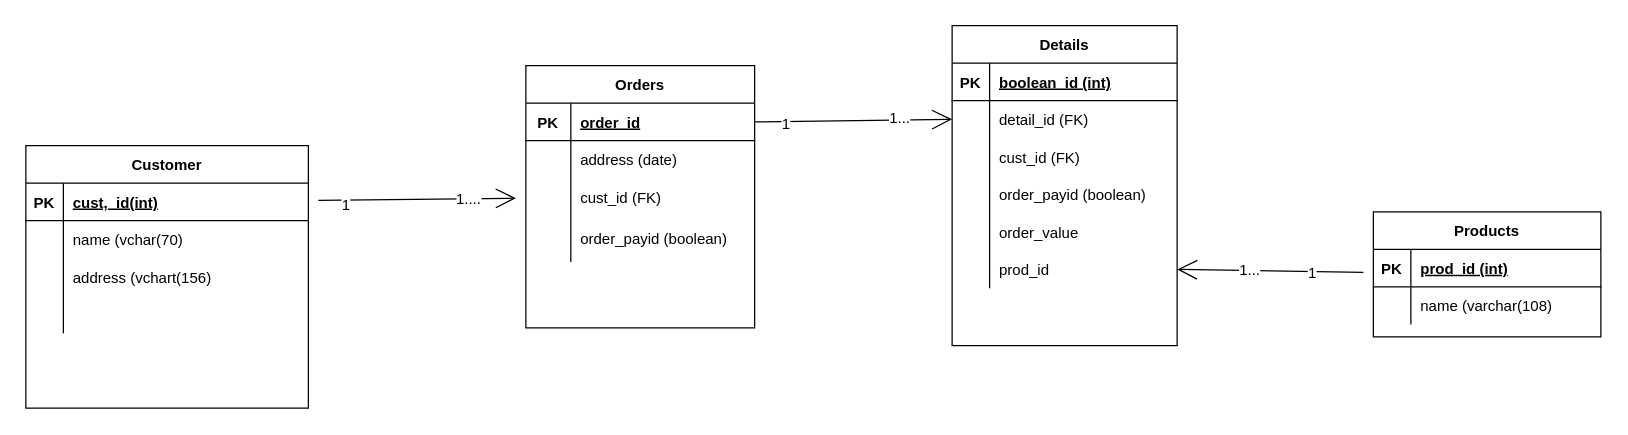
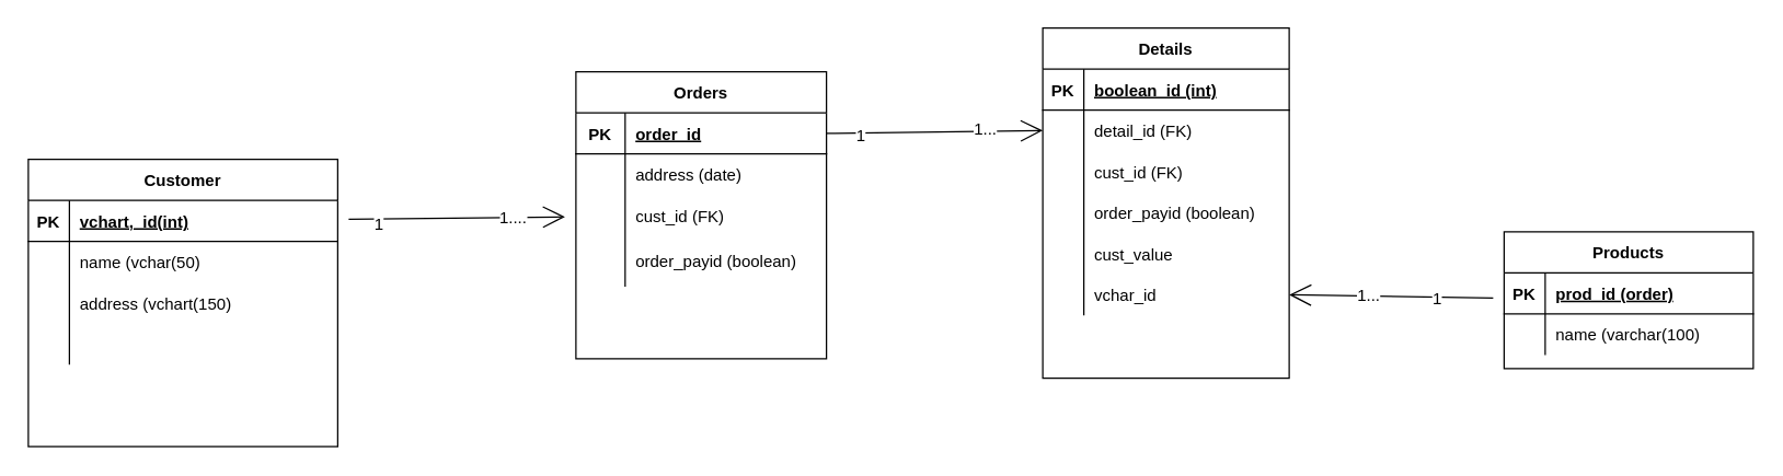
  <mxCell id="0" />
  <mxCell id="1" parent="0" />
  <mxCell id="2" value="Customer" style="shape=table;startSize=30;container=1;collapsible=1;childLayout=tableLayout;fixedRows=1;rowLines=0;fontStyle=1;align=center;resizeLast=1;rounded=0;sketch=0;hachureGap=4;" vertex="1" parent="1"><mxGeometry x="20" y="116" width="226" height="210" as="geometry" /></mxCell>
  <mxCell id="3" value="" style="shape=tableRow;horizontal=0;startSize=0;swimlaneHead=0;swimlaneBody=0;fillColor=none;collapsible=0;dropTarget=0;points=[[0,0.5],[1,0.5]];portConstraint=eastwest;top=0;left=0;right=0;bottom=1;rounded=0;sketch=0;hachureGap=4;" vertex="1" parent="2"><mxGeometry y="30" width="226" height="30" as="geometry" /></mxCell>
  <mxCell id="4" value="PK" style="shape=partialRectangle;connectable=0;fillColor=none;top=0;left=0;bottom=0;right=0;fontStyle=1;overflow=hidden;rounded=0;sketch=0;hachureGap=4;" vertex="1" parent="3"><mxGeometry width="30" height="30" as="geometry"><mxRectangle width="30" height="30" as="alternateBounds" /></mxGeometry></mxCell>
- <mxCell id="5" value="cust,_id(int)" style="shape=partialRectangle;connectable=0;fillColor=none;top=0;left=0;bottom=0;right=0;align=left;spacingLeft=6;fontStyle=5;overflow=hidden;rounded=0;sketch=0;hachureGap=4;" vertex="1" parent="3"><mxGeometry x="30" width="196" height="30" as="geometry"><mxRectangle width="196" height="30" as="alternateBounds" /></mxGeometry></mxCell>
+ <mxCell id="5" value="vchart,_id(int)" style="shape=partialRectangle;connectable=0;fillColor=none;top=0;left=0;bottom=0;right=0;align=left;spacingLeft=6;fontStyle=5;overflow=hidden;rounded=0;sketch=0;hachureGap=4;" vertex="1" parent="3"><mxGeometry x="30" width="196" height="30" as="geometry"><mxRectangle width="196" height="30" as="alternateBounds" /></mxGeometry></mxCell>
  <mxCell id="6" value="" style="shape=tableRow;horizontal=0;startSize=0;swimlaneHead=0;swimlaneBody=0;fillColor=none;collapsible=0;dropTarget=0;points=[[0,0.5],[1,0.5]];portConstraint=eastwest;top=0;left=0;right=0;bottom=0;rounded=0;sketch=0;hachureGap=4;" vertex="1" parent="2"><mxGeometry y="60" width="226" height="30" as="geometry" /></mxCell>
  <mxCell id="7" value="" style="shape=partialRectangle;connectable=0;fillColor=none;top=0;left=0;bottom=0;right=0;editable=1;overflow=hidden;rounded=0;sketch=0;hachureGap=4;" vertex="1" parent="6"><mxGeometry width="30" height="30" as="geometry"><mxRectangle width="30" height="30" as="alternateBounds" /></mxGeometry></mxCell>
- <mxCell id="8" value="name (vchar(70)" style="shape=partialRectangle;connectable=0;fillColor=none;top=0;left=0;bottom=0;right=0;align=left;spacingLeft=6;overflow=hidden;rounded=0;sketch=0;hachureGap=4;" vertex="1" parent="6"><mxGeometry x="30" width="196" height="30" as="geometry"><mxRectangle width="196" height="30" as="alternateBounds" /></mxGeometry></mxCell>
+ <mxCell id="8" value="name (vchar(50)" style="shape=partialRectangle;connectable=0;fillColor=none;top=0;left=0;bottom=0;right=0;align=left;spacingLeft=6;overflow=hidden;rounded=0;sketch=0;hachureGap=4;" vertex="1" parent="6"><mxGeometry x="30" width="196" height="30" as="geometry"><mxRectangle width="196" height="30" as="alternateBounds" /></mxGeometry></mxCell>
  <mxCell id="9" value="" style="shape=tableRow;horizontal=0;startSize=0;swimlaneHead=0;swimlaneBody=0;fillColor=none;collapsible=0;dropTarget=0;points=[[0,0.5],[1,0.5]];portConstraint=eastwest;top=0;left=0;right=0;bottom=0;rounded=0;sketch=0;hachureGap=4;" vertex="1" parent="2"><mxGeometry y="90" width="226" height="30" as="geometry" /></mxCell>
  <mxCell id="10" value="" style="shape=partialRectangle;connectable=0;fillColor=none;top=0;left=0;bottom=0;right=0;editable=1;overflow=hidden;rounded=0;sketch=0;hachureGap=4;" vertex="1" parent="9"><mxGeometry width="30" height="30" as="geometry"><mxRectangle width="30" height="30" as="alternateBounds" /></mxGeometry></mxCell>
- <mxCell id="11" value="address (vchart(156)" style="shape=partialRectangle;connectable=0;fillColor=none;top=0;left=0;bottom=0;right=0;align=left;spacingLeft=6;overflow=hidden;rounded=0;sketch=0;hachureGap=4;" vertex="1" parent="9"><mxGeometry x="30" width="196" height="30" as="geometry"><mxRectangle width="196" height="30" as="alternateBounds" /></mxGeometry></mxCell>
+ <mxCell id="11" value="address (vchart(150)" style="shape=partialRectangle;connectable=0;fillColor=none;top=0;left=0;bottom=0;right=0;align=left;spacingLeft=6;overflow=hidden;rounded=0;sketch=0;hachureGap=4;" vertex="1" parent="9"><mxGeometry x="30" width="196" height="30" as="geometry"><mxRectangle width="196" height="30" as="alternateBounds" /></mxGeometry></mxCell>
  <mxCell id="12" value="" style="shape=tableRow;horizontal=0;startSize=0;swimlaneHead=0;swimlaneBody=0;fillColor=none;collapsible=0;dropTarget=0;points=[[0,0.5],[1,0.5]];portConstraint=eastwest;top=0;left=0;right=0;bottom=0;rounded=0;sketch=0;hachureGap=4;" vertex="1" parent="2"><mxGeometry y="120" width="226" height="30" as="geometry" /></mxCell>
  <mxCell id="13" value="" style="shape=partialRectangle;connectable=0;fillColor=none;top=0;left=0;bottom=0;right=0;editable=1;overflow=hidden;rounded=0;sketch=0;hachureGap=4;" vertex="1" parent="12"><mxGeometry width="30" height="30" as="geometry"><mxRectangle width="30" height="30" as="alternateBounds" /></mxGeometry></mxCell>
  <mxCell id="14" value="" style="shape=partialRectangle;connectable=0;fillColor=none;top=0;left=0;bottom=0;right=0;align=left;spacingLeft=6;overflow=hidden;rounded=0;sketch=0;hachureGap=4;" vertex="1" parent="12"><mxGeometry x="30" width="196" height="30" as="geometry"><mxRectangle width="196" height="30" as="alternateBounds" /></mxGeometry></mxCell>
  <mxCell id="15" value="Orders" style="shape=table;startSize=30;container=1;collapsible=1;childLayout=tableLayout;fixedRows=1;rowLines=0;fontStyle=1;align=center;resizeLast=1;rounded=0;sketch=0;hachureGap=4;" vertex="1" parent="1"><mxGeometry x="420" y="52" width="183" height="209.85" as="geometry" /></mxCell>
  <mxCell id="16" value="" style="shape=tableRow;horizontal=0;startSize=0;swimlaneHead=0;swimlaneBody=0;fillColor=none;collapsible=0;dropTarget=0;points=[[0,0.5],[1,0.5]];portConstraint=eastwest;top=0;left=0;right=0;bottom=1;rounded=0;sketch=0;hachureGap=4;" vertex="1" parent="15"><mxGeometry y="30" width="183" height="30" as="geometry" /></mxCell>
  <mxCell id="17" value="PK" style="shape=partialRectangle;connectable=0;fillColor=none;top=0;left=0;bottom=0;right=0;fontStyle=1;overflow=hidden;rounded=0;sketch=0;hachureGap=4;" vertex="1" parent="16"><mxGeometry width="35.95" height="30" as="geometry"><mxRectangle width="35.95" height="30" as="alternateBounds" /></mxGeometry></mxCell>
  <mxCell id="18" value="order_id" style="shape=partialRectangle;connectable=0;fillColor=none;top=0;left=0;bottom=0;right=0;align=left;spacingLeft=6;fontStyle=5;overflow=hidden;rounded=0;sketch=0;hachureGap=4;" vertex="1" parent="16"><mxGeometry x="35.95" width="147.05" height="30" as="geometry"><mxRectangle width="147.05" height="30" as="alternateBounds" /></mxGeometry></mxCell>
  <mxCell id="19" value="" style="shape=tableRow;horizontal=0;startSize=0;swimlaneHead=0;swimlaneBody=0;fillColor=none;collapsible=0;dropTarget=0;points=[[0,0.5],[1,0.5]];portConstraint=eastwest;top=0;left=0;right=0;bottom=0;rounded=0;sketch=0;hachureGap=4;" vertex="1" parent="15"><mxGeometry y="60" width="183" height="30" as="geometry" /></mxCell>
  <mxCell id="20" value="" style="shape=partialRectangle;connectable=0;fillColor=none;top=0;left=0;bottom=0;right=0;editable=1;overflow=hidden;rounded=0;sketch=0;hachureGap=4;" vertex="1" parent="19"><mxGeometry width="35.95" height="30" as="geometry"><mxRectangle width="35.95" height="30" as="alternateBounds" /></mxGeometry></mxCell>
  <mxCell id="21" value="address (date)" style="shape=partialRectangle;connectable=0;fillColor=none;top=0;left=0;bottom=0;right=0;align=left;spacingLeft=6;overflow=hidden;rounded=0;sketch=0;hachureGap=4;" vertex="1" parent="19"><mxGeometry x="35.95" width="147.05" height="30" as="geometry"><mxRectangle width="147.05" height="30" as="alternateBounds" /></mxGeometry></mxCell>
  <mxCell id="22" value="" style="shape=tableRow;horizontal=0;startSize=0;swimlaneHead=0;swimlaneBody=0;fillColor=none;collapsible=0;dropTarget=0;points=[[0,0.5],[1,0.5]];portConstraint=eastwest;top=0;left=0;right=0;bottom=0;rounded=0;sketch=0;hachureGap=4;" vertex="1" parent="15"><mxGeometry y="90" width="183" height="30" as="geometry" /></mxCell>
  <mxCell id="23" value="" style="shape=partialRectangle;connectable=0;fillColor=none;top=0;left=0;bottom=0;right=0;editable=1;overflow=hidden;rounded=0;sketch=0;hachureGap=4;" vertex="1" parent="22"><mxGeometry width="35.95" height="30" as="geometry"><mxRectangle width="35.95" height="30" as="alternateBounds" /></mxGeometry></mxCell>
  <mxCell id="24" value="cust_id (FK)" style="shape=partialRectangle;connectable=0;fillColor=none;top=0;left=0;bottom=0;right=0;align=left;spacingLeft=6;overflow=hidden;rounded=0;sketch=0;hachureGap=4;" vertex="1" parent="22"><mxGeometry x="35.95" width="147.05" height="30" as="geometry"><mxRectangle width="147.05" height="30" as="alternateBounds" /></mxGeometry></mxCell>
  <mxCell id="25" value="" style="shape=tableRow;horizontal=0;startSize=0;swimlaneHead=0;swimlaneBody=0;fillColor=none;collapsible=0;dropTarget=0;points=[[0,0.5],[1,0.5]];portConstraint=eastwest;top=0;left=0;right=0;bottom=0;rounded=0;sketch=0;hachureGap=4;" vertex="1" parent="15"><mxGeometry y="120" width="183" height="37" as="geometry" /></mxCell>
  <mxCell id="26" value="" style="shape=partialRectangle;connectable=0;fillColor=none;top=0;left=0;bottom=0;right=0;editable=1;overflow=hidden;rounded=0;sketch=0;hachureGap=4;" vertex="1" parent="25"><mxGeometry width="35.95" height="37" as="geometry"><mxRectangle width="35.95" height="37" as="alternateBounds" /></mxGeometry></mxCell>
  <mxCell id="27" value="order_payid (boolean)" style="shape=partialRectangle;connectable=0;fillColor=none;top=0;left=0;bottom=0;right=0;align=left;spacingLeft=6;overflow=hidden;rounded=0;sketch=0;hachureGap=4;" vertex="1" parent="25"><mxGeometry x="35.95" width="147.05" height="37" as="geometry"><mxRectangle width="147.05" height="37" as="alternateBounds" /></mxGeometry></mxCell>
  <mxCell id="28" style="edgeStyle=none;curved=1;rounded=1;sketch=0;orthogonalLoop=1;jettySize=auto;html=1;fontFamily=Helvetica;fontSize=12;fontColor=default;endArrow=open;startSize=30;endSize=14;sourcePerimeterSpacing=8;targetPerimeterSpacing=8;" edge="1" parent="1" source="3" target="22"><mxGeometry relative="1" as="geometry"><mxPoint x="591" y="-52" as="targetPoint" /></mxGeometry></mxCell>
  <mxCell id="29" value="1...." style="edgeLabel;html=1;align=center;verticalAlign=middle;resizable=0;points=[];fontSize=12;fontFamily=Helvetica;fontColor=default;" vertex="1" connectable="0" parent="28"><mxGeometry x="0.514" relative="1" as="geometry"><mxPoint as="offset" /></mxGeometry></mxCell>
  <mxCell id="30" value="1" style="edgeLabel;html=1;align=center;verticalAlign=middle;resizable=0;points=[];fontSize=12;fontFamily=Helvetica;fontColor=default;" vertex="1" connectable="0" parent="28"><mxGeometry x="-0.74" y="-4" relative="1" as="geometry"><mxPoint as="offset" /></mxGeometry></mxCell>
  <mxCell id="31" value="Details" style="shape=table;startSize=30;container=1;collapsible=1;childLayout=tableLayout;fixedRows=1;rowLines=0;fontStyle=1;align=center;resizeLast=1;rounded=0;sketch=0;hachureGap=4;fontFamily=Helvetica;fontSize=12;fontColor=default;strokeColor=default;fillColor=default;" vertex="1" parent="1"><mxGeometry x="761" y="20" width="180" height="256" as="geometry" /></mxCell>
  <mxCell id="32" value="" style="shape=tableRow;horizontal=0;startSize=0;swimlaneHead=0;swimlaneBody=0;fillColor=none;collapsible=0;dropTarget=0;points=[[0,0.5],[1,0.5]];portConstraint=eastwest;top=0;left=0;right=0;bottom=1;rounded=0;sketch=0;hachureGap=4;fontFamily=Helvetica;fontSize=12;fontColor=default;strokeColor=default;" vertex="1" parent="31"><mxGeometry y="30" width="180" height="30" as="geometry" /></mxCell>
  <mxCell id="33" value="PK" style="shape=partialRectangle;connectable=0;fillColor=none;top=0;left=0;bottom=0;right=0;fontStyle=1;overflow=hidden;rounded=0;sketch=0;hachureGap=4;fontFamily=Helvetica;fontSize=12;fontColor=default;startSize=30;strokeColor=default;" vertex="1" parent="32"><mxGeometry width="30" height="30" as="geometry"><mxRectangle width="30" height="30" as="alternateBounds" /></mxGeometry></mxCell>
  <mxCell id="34" value="boolean_id (int)" style="shape=partialRectangle;connectable=0;fillColor=none;top=0;left=0;bottom=0;right=0;align=left;spacingLeft=6;fontStyle=5;overflow=hidden;rounded=0;sketch=0;hachureGap=4;fontFamily=Helvetica;fontSize=12;fontColor=default;startSize=30;strokeColor=default;" vertex="1" parent="32"><mxGeometry x="30" width="150" height="30" as="geometry"><mxRectangle width="150" height="30" as="alternateBounds" /></mxGeometry></mxCell>
  <mxCell id="35" value="" style="shape=tableRow;horizontal=0;startSize=0;swimlaneHead=0;swimlaneBody=0;fillColor=none;collapsible=0;dropTarget=0;points=[[0,0.5],[1,0.5]];portConstraint=eastwest;top=0;left=0;right=0;bottom=0;rounded=0;sketch=0;hachureGap=4;fontFamily=Helvetica;fontSize=12;fontColor=default;strokeColor=default;" vertex="1" parent="31"><mxGeometry y="60" width="180" height="30" as="geometry" /></mxCell>
  <mxCell id="36" value="" style="shape=partialRectangle;connectable=0;fillColor=none;top=0;left=0;bottom=0;right=0;editable=1;overflow=hidden;rounded=0;sketch=0;hachureGap=4;fontFamily=Helvetica;fontSize=12;fontColor=default;startSize=30;strokeColor=default;" vertex="1" parent="35"><mxGeometry width="30" height="30" as="geometry"><mxRectangle width="30" height="30" as="alternateBounds" /></mxGeometry></mxCell>
  <mxCell id="37" value="detail_id (FK)" style="shape=partialRectangle;connectable=0;fillColor=none;top=0;left=0;bottom=0;right=0;align=left;spacingLeft=6;overflow=hidden;rounded=0;sketch=0;hachureGap=4;fontFamily=Helvetica;fontSize=12;fontColor=default;startSize=30;strokeColor=default;" vertex="1" parent="35"><mxGeometry x="30" width="150" height="30" as="geometry"><mxRectangle width="150" height="30" as="alternateBounds" /></mxGeometry></mxCell>
  <mxCell id="38" value="" style="shape=tableRow;horizontal=0;startSize=0;swimlaneHead=0;swimlaneBody=0;fillColor=none;collapsible=0;dropTarget=0;points=[[0,0.5],[1,0.5]];portConstraint=eastwest;top=0;left=0;right=0;bottom=0;rounded=0;sketch=0;hachureGap=4;fontFamily=Helvetica;fontSize=12;fontColor=default;strokeColor=default;" vertex="1" parent="31"><mxGeometry y="90" width="180" height="30" as="geometry" /></mxCell>
  <mxCell id="39" value="" style="shape=partialRectangle;connectable=0;fillColor=none;top=0;left=0;bottom=0;right=0;editable=1;overflow=hidden;rounded=0;sketch=0;hachureGap=4;fontFamily=Helvetica;fontSize=12;fontColor=default;startSize=30;strokeColor=default;" vertex="1" parent="38"><mxGeometry width="30" height="30" as="geometry"><mxRectangle width="30" height="30" as="alternateBounds" /></mxGeometry></mxCell>
  <mxCell id="40" value="cust_id (FK)" style="shape=partialRectangle;connectable=0;fillColor=none;top=0;left=0;bottom=0;right=0;align=left;spacingLeft=6;overflow=hidden;rounded=0;sketch=0;hachureGap=4;fontFamily=Helvetica;fontSize=12;fontColor=default;startSize=30;strokeColor=default;" vertex="1" parent="38"><mxGeometry x="30" width="150" height="30" as="geometry"><mxRectangle width="150" height="30" as="alternateBounds" /></mxGeometry></mxCell>
  <mxCell id="41" value="" style="shape=tableRow;horizontal=0;startSize=0;swimlaneHead=0;swimlaneBody=0;fillColor=none;collapsible=0;dropTarget=0;points=[[0,0.5],[1,0.5]];portConstraint=eastwest;top=0;left=0;right=0;bottom=0;rounded=0;sketch=0;hachureGap=4;fontFamily=Helvetica;fontSize=12;fontColor=default;strokeColor=default;" vertex="1" parent="31"><mxGeometry y="120" width="180" height="30" as="geometry" /></mxCell>
  <mxCell id="42" value="" style="shape=partialRectangle;connectable=0;fillColor=none;top=0;left=0;bottom=0;right=0;editable=1;overflow=hidden;rounded=0;sketch=0;hachureGap=4;fontFamily=Helvetica;fontSize=12;fontColor=default;startSize=30;strokeColor=default;" vertex="1" parent="41"><mxGeometry width="30" height="30" as="geometry"><mxRectangle width="30" height="30" as="alternateBounds" /></mxGeometry></mxCell>
  <mxCell id="43" value="order_payid (boolean)" style="shape=partialRectangle;connectable=0;fillColor=none;top=0;left=0;bottom=0;right=0;align=left;spacingLeft=6;overflow=hidden;rounded=0;sketch=0;hachureGap=4;fontFamily=Helvetica;fontSize=12;fontColor=default;startSize=30;strokeColor=default;" vertex="1" parent="41"><mxGeometry x="30" width="150" height="30" as="geometry"><mxRectangle width="150" height="30" as="alternateBounds" /></mxGeometry></mxCell>
  <mxCell id="44" value="" style="shape=tableRow;horizontal=0;startSize=0;swimlaneHead=0;swimlaneBody=0;fillColor=none;collapsible=0;dropTarget=0;points=[[0,0.5],[1,0.5]];portConstraint=eastwest;top=0;left=0;right=0;bottom=0;rounded=0;sketch=0;hachureGap=4;fontFamily=Helvetica;fontSize=12;fontColor=default;strokeColor=default;" vertex="1" parent="31"><mxGeometry y="150" width="180" height="30" as="geometry" /></mxCell>
  <mxCell id="45" value="" style="shape=partialRectangle;connectable=0;fillColor=none;top=0;left=0;bottom=0;right=0;editable=1;overflow=hidden;rounded=0;sketch=0;hachureGap=4;fontFamily=Helvetica;fontSize=12;fontColor=default;startSize=30;strokeColor=default;" vertex="1" parent="44"><mxGeometry width="30" height="30" as="geometry"><mxRectangle width="30" height="30" as="alternateBounds" /></mxGeometry></mxCell>
- <mxCell id="46" value="order_value" style="shape=partialRectangle;connectable=0;fillColor=none;top=0;left=0;bottom=0;right=0;align=left;spacingLeft=6;overflow=hidden;rounded=0;sketch=0;hachureGap=4;fontFamily=Helvetica;fontSize=12;fontColor=default;startSize=30;strokeColor=default;" vertex="1" parent="44"><mxGeometry x="30" width="150" height="30" as="geometry"><mxRectangle width="150" height="30" as="alternateBounds" /></mxGeometry></mxCell>
+ <mxCell id="46" value="cust_value" style="shape=partialRectangle;connectable=0;fillColor=none;top=0;left=0;bottom=0;right=0;align=left;spacingLeft=6;overflow=hidden;rounded=0;sketch=0;hachureGap=4;fontFamily=Helvetica;fontSize=12;fontColor=default;startSize=30;strokeColor=default;" vertex="1" parent="44"><mxGeometry x="30" width="150" height="30" as="geometry"><mxRectangle width="150" height="30" as="alternateBounds" /></mxGeometry></mxCell>
  <mxCell id="47" value="" style="shape=tableRow;horizontal=0;startSize=0;swimlaneHead=0;swimlaneBody=0;fillColor=none;collapsible=0;dropTarget=0;points=[[0,0.5],[1,0.5]];portConstraint=eastwest;top=0;left=0;right=0;bottom=0;rounded=0;sketch=0;hachureGap=4;fontFamily=Helvetica;fontSize=12;fontColor=default;strokeColor=default;" vertex="1" parent="31"><mxGeometry y="180" width="180" height="30" as="geometry" /></mxCell>
  <mxCell id="48" value="" style="shape=partialRectangle;connectable=0;fillColor=none;top=0;left=0;bottom=0;right=0;editable=1;overflow=hidden;rounded=0;sketch=0;hachureGap=4;fontFamily=Helvetica;fontSize=12;fontColor=default;startSize=30;strokeColor=default;" vertex="1" parent="47"><mxGeometry width="30" height="30" as="geometry"><mxRectangle width="30" height="30" as="alternateBounds" /></mxGeometry></mxCell>
- <mxCell id="49" value="prod_id" style="shape=partialRectangle;connectable=0;fillColor=none;top=0;left=0;bottom=0;right=0;align=left;spacingLeft=6;overflow=hidden;rounded=0;sketch=0;hachureGap=4;fontFamily=Helvetica;fontSize=12;fontColor=default;startSize=30;strokeColor=default;" vertex="1" parent="47"><mxGeometry x="30" width="150" height="30" as="geometry"><mxRectangle width="150" height="30" as="alternateBounds" /></mxGeometry></mxCell>
+ <mxCell id="49" value="vchar_id" style="shape=partialRectangle;connectable=0;fillColor=none;top=0;left=0;bottom=0;right=0;align=left;spacingLeft=6;overflow=hidden;rounded=0;sketch=0;hachureGap=4;fontFamily=Helvetica;fontSize=12;fontColor=default;startSize=30;strokeColor=default;" vertex="1" parent="47"><mxGeometry x="30" width="150" height="30" as="geometry"><mxRectangle width="150" height="30" as="alternateBounds" /></mxGeometry></mxCell>
  <mxCell id="50" value="" style="edgeStyle=none;orthogonalLoop=1;jettySize=auto;html=1;rounded=1;sketch=0;fontFamily=Helvetica;fontSize=12;fontColor=default;endArrow=open;startSize=30;endSize=14;sourcePerimeterSpacing=8;targetPerimeterSpacing=8;curved=1;exitX=1;exitY=0.5;exitDx=0;exitDy=0;entryX=0;entryY=0.5;entryDx=0;entryDy=0;" edge="1" parent="1" source="16" target="35"><mxGeometry width="120" relative="1" as="geometry"><mxPoint x="436" y="78" as="sourcePoint" /><mxPoint x="556" y="78" as="targetPoint" /><Array as="points" /></mxGeometry></mxCell>
  <mxCell id="51" value="1" style="edgeLabel;html=1;align=center;verticalAlign=middle;resizable=0;points=[];fontSize=12;fontFamily=Helvetica;fontColor=default;" vertex="1" connectable="0" parent="50"><mxGeometry x="-0.702" y="-2" relative="1" as="geometry"><mxPoint as="offset" /></mxGeometry></mxCell>
  <mxCell id="52" value="1..." style="edgeLabel;html=1;align=center;verticalAlign=middle;resizable=0;points=[];fontSize=12;fontFamily=Helvetica;fontColor=default;" vertex="1" connectable="0" parent="50"><mxGeometry x="0.464" y="2" relative="1" as="geometry"><mxPoint as="offset" /></mxGeometry></mxCell>
  <mxCell id="53" style="edgeStyle=none;curved=1;rounded=1;sketch=0;orthogonalLoop=1;jettySize=auto;html=1;entryX=1;entryY=0.5;entryDx=0;entryDy=0;fontFamily=Helvetica;fontSize=12;fontColor=default;endArrow=open;startSize=30;endSize=14;sourcePerimeterSpacing=8;targetPerimeterSpacing=8;" edge="1" parent="1" source="56" target="47"><mxGeometry relative="1" as="geometry" /></mxCell>
  <mxCell id="54" value="1..." style="edgeLabel;html=1;align=center;verticalAlign=middle;resizable=0;points=[];fontSize=12;fontFamily=Helvetica;fontColor=default;" vertex="1" connectable="0" parent="53"><mxGeometry x="0.236" relative="1" as="geometry"><mxPoint as="offset" /></mxGeometry></mxCell>
  <mxCell id="55" value="1" style="edgeLabel;html=1;align=center;verticalAlign=middle;resizable=0;points=[];fontSize=12;fontFamily=Helvetica;fontColor=default;" vertex="1" connectable="0" parent="53"><mxGeometry x="-0.446" y="1" relative="1" as="geometry"><mxPoint as="offset" /></mxGeometry></mxCell>
  <mxCell id="56" value="Products" style="shape=table;startSize=30;container=1;collapsible=1;childLayout=tableLayout;fixedRows=1;rowLines=0;fontStyle=1;align=center;resizeLast=1;rounded=0;sketch=0;hachureGap=4;fontFamily=Helvetica;fontSize=12;fontColor=default;strokeColor=default;fillColor=default;" vertex="1" parent="1"><mxGeometry x="1098" y="169" width="182" height="100" as="geometry" /></mxCell>
  <mxCell id="57" value="" style="shape=tableRow;horizontal=0;startSize=0;swimlaneHead=0;swimlaneBody=0;fillColor=none;collapsible=0;dropTarget=0;points=[[0,0.5],[1,0.5]];portConstraint=eastwest;top=0;left=0;right=0;bottom=1;rounded=0;sketch=0;hachureGap=4;fontFamily=Helvetica;fontSize=12;fontColor=default;strokeColor=default;" vertex="1" parent="56"><mxGeometry y="30" width="182" height="30" as="geometry" /></mxCell>
  <mxCell id="58" value="PK" style="shape=partialRectangle;connectable=0;fillColor=none;top=0;left=0;bottom=0;right=0;fontStyle=1;overflow=hidden;rounded=0;sketch=0;hachureGap=4;fontFamily=Helvetica;fontSize=12;fontColor=default;startSize=30;strokeColor=default;" vertex="1" parent="57"><mxGeometry width="30" height="30" as="geometry"><mxRectangle width="30" height="30" as="alternateBounds" /></mxGeometry></mxCell>
- <mxCell id="59" value="prod_id (int)" style="shape=partialRectangle;connectable=0;fillColor=none;top=0;left=0;bottom=0;right=0;align=left;spacingLeft=6;fontStyle=5;overflow=hidden;rounded=0;sketch=0;hachureGap=4;fontFamily=Helvetica;fontSize=12;fontColor=default;startSize=30;strokeColor=default;" vertex="1" parent="57"><mxGeometry x="30" width="152" height="30" as="geometry"><mxRectangle width="152" height="30" as="alternateBounds" /></mxGeometry></mxCell>
+ <mxCell id="59" value="prod_id (order)" style="shape=partialRectangle;connectable=0;fillColor=none;top=0;left=0;bottom=0;right=0;align=left;spacingLeft=6;fontStyle=5;overflow=hidden;rounded=0;sketch=0;hachureGap=4;fontFamily=Helvetica;fontSize=12;fontColor=default;startSize=30;strokeColor=default;" vertex="1" parent="57"><mxGeometry x="30" width="152" height="30" as="geometry"><mxRectangle width="152" height="30" as="alternateBounds" /></mxGeometry></mxCell>
  <mxCell id="60" value="" style="shape=tableRow;horizontal=0;startSize=0;swimlaneHead=0;swimlaneBody=0;fillColor=none;collapsible=0;dropTarget=0;points=[[0,0.5],[1,0.5]];portConstraint=eastwest;top=0;left=0;right=0;bottom=0;rounded=0;sketch=0;hachureGap=4;fontFamily=Helvetica;fontSize=12;fontColor=default;strokeColor=default;" vertex="1" parent="56"><mxGeometry y="60" width="182" height="30" as="geometry" /></mxCell>
  <mxCell id="61" value="" style="shape=partialRectangle;connectable=0;fillColor=none;top=0;left=0;bottom=0;right=0;editable=1;overflow=hidden;rounded=0;sketch=0;hachureGap=4;fontFamily=Helvetica;fontSize=12;fontColor=default;startSize=30;strokeColor=default;" vertex="1" parent="60"><mxGeometry width="30" height="30" as="geometry"><mxRectangle width="30" height="30" as="alternateBounds" /></mxGeometry></mxCell>
- <mxCell id="62" value="name (varchar(108)" style="shape=partialRectangle;connectable=0;fillColor=none;top=0;left=0;bottom=0;right=0;align=left;spacingLeft=6;overflow=hidden;rounded=0;sketch=0;hachureGap=4;fontFamily=Helvetica;fontSize=12;fontColor=default;startSize=30;strokeColor=default;" vertex="1" parent="60"><mxGeometry x="30" width="152" height="30" as="geometry"><mxRectangle width="152" height="30" as="alternateBounds" /></mxGeometry></mxCell>
+ <mxCell id="62" value="name (varchar(100)" style="shape=partialRectangle;connectable=0;fillColor=none;top=0;left=0;bottom=0;right=0;align=left;spacingLeft=6;overflow=hidden;rounded=0;sketch=0;hachureGap=4;fontFamily=Helvetica;fontSize=12;fontColor=default;startSize=30;strokeColor=default;" vertex="1" parent="60"><mxGeometry x="30" width="152" height="30" as="geometry"><mxRectangle width="152" height="30" as="alternateBounds" /></mxGeometry></mxCell>
